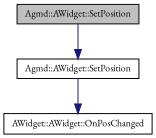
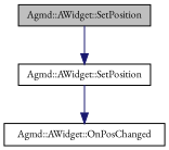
  digraph {
    rankdir=TB
    fontname="EB Garamond"
    node [color=black fillcolor=white fontname="EB Garamond" fontsize=10 shape=record style=filled]
    edge [color=midnightblue fontname="EB Garamond" fontsize=10 labelfontname=Helvetica labelfontsize=10 style=solid]
    n1 [fillcolor=grey75 fontcolor=black height=0.2 label="Agmd::AWidget::SetPosition" width=0.4]
    n2 [height=0.2 label="Agmd::AWidget::SetPosition" width=0.4]
-   n3 [height=0.2 label="AWidget::AWidget::OnPosChanged" width=0.4]
+   n3 [height=0.2 label="Agmd::AWidget::OnPosChanged" width=0.4]
    n1 -> n2
    n2 -> n3
  }
